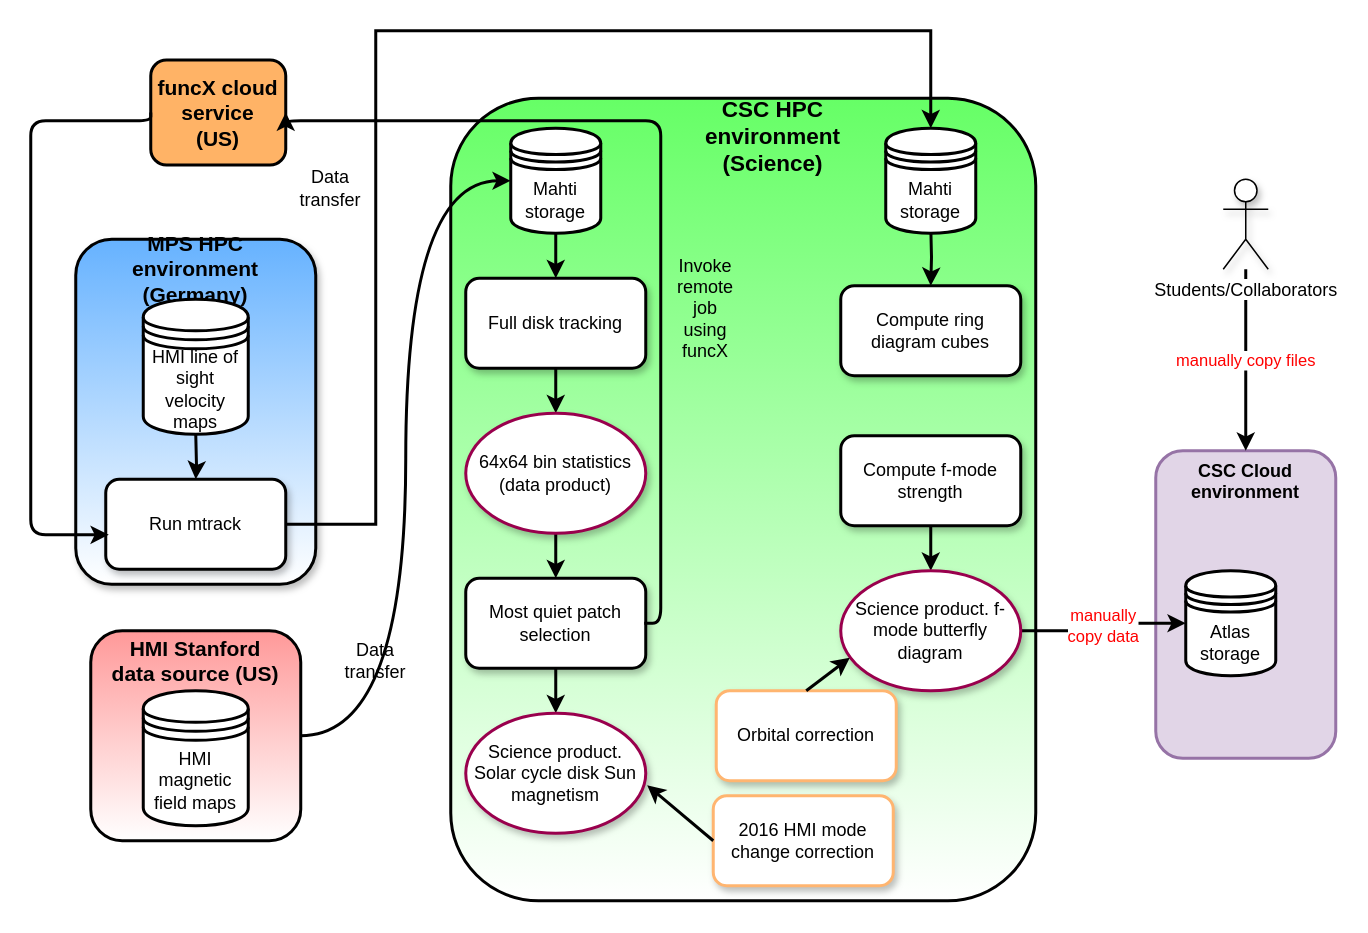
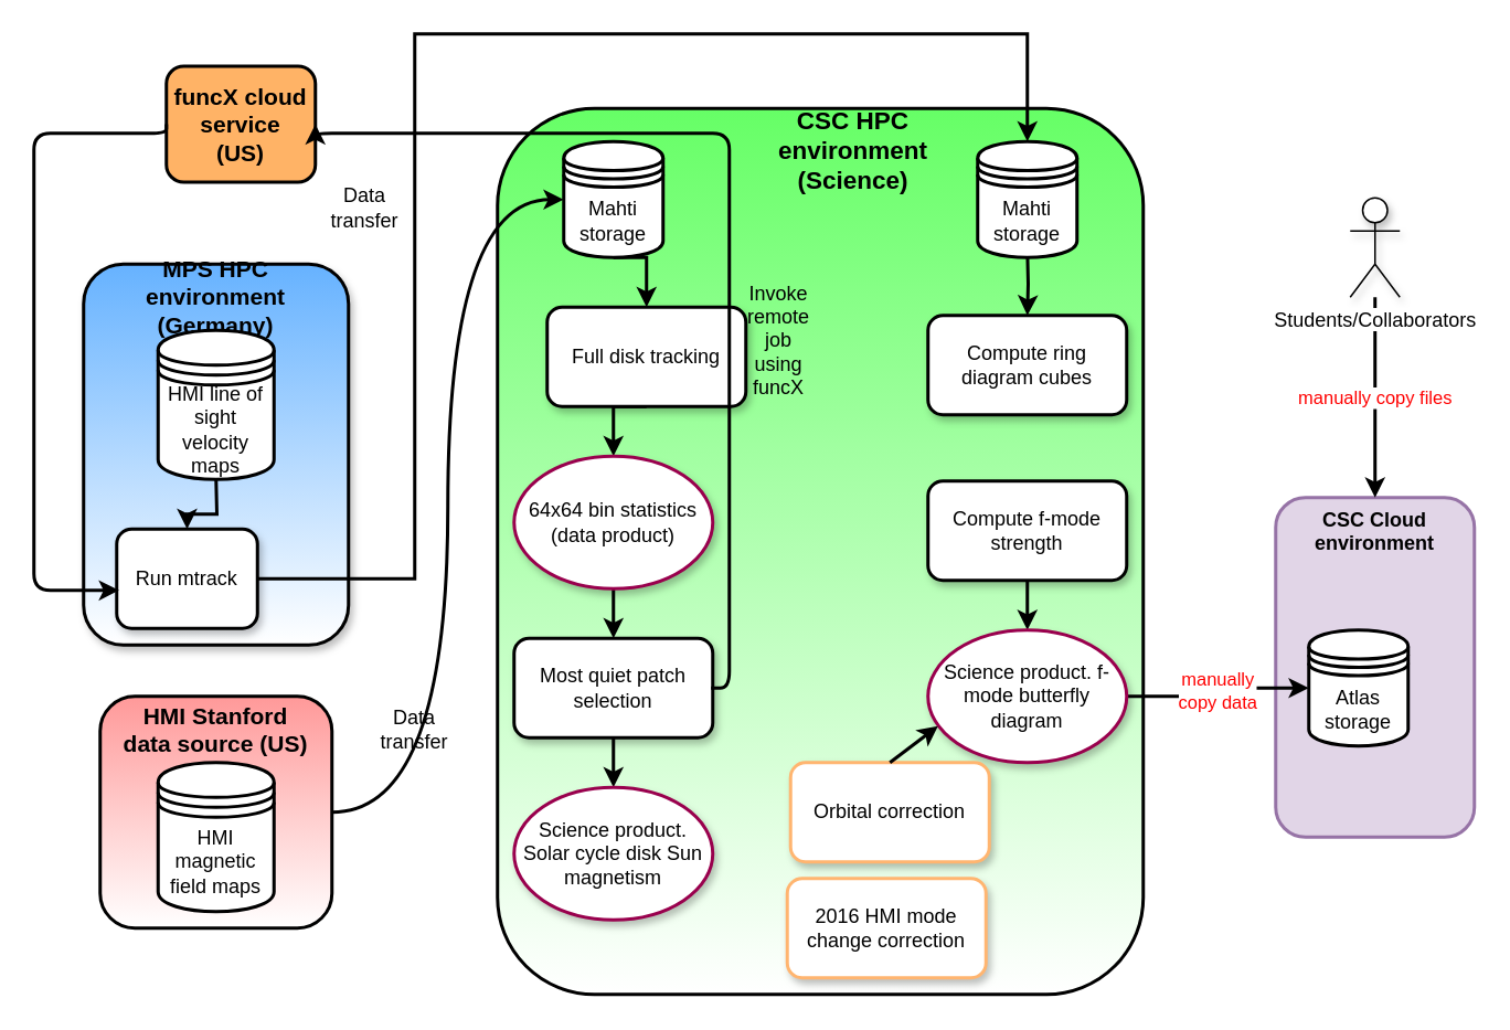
  <mxCell id="0" />
  <mxCell id="1" parent="0" />
  <mxCell id="2" value="&lt;b&gt;CSC Cloud &lt;br&gt;environment&lt;/b&gt;" style="rounded=1;whiteSpace=wrap;html=1;strokeWidth=2;fillColor=#e1d5e7;align=center;strokeColor=#9673a6;verticalAlign=top;" vertex="1" parent="1"><mxGeometry x="770" y="300" width="120" height="205" as="geometry" /></mxCell>
  <mxCell id="3" value="" style="rounded=1;whiteSpace=wrap;html=1;strokeWidth=2;gradientColor=#ffffff;fillColor=#66B2FF;align=right;shadow=1;" parent="1" vertex="1"><mxGeometry x="50" y="159" width="160" height="230" as="geometry" /></mxCell>
  <mxCell id="4" value="" style="rounded=1;whiteSpace=wrap;html=1;strokeWidth=2;fillColor=#66FF66;gradientColor=#ffffff;comic=0;" parent="1" vertex="1"><mxGeometry x="300" y="65" width="390" height="535" as="geometry" /></mxCell>
  <mxCell id="5" value="" style="rounded=1;whiteSpace=wrap;html=1;strokeWidth=2;gradientColor=#ffffff;fillColor=#FF9999;align=right;" parent="1" vertex="1"><mxGeometry x="60" y="420" width="140" height="140" as="geometry" /></mxCell>
  <mxCell id="6" value="" style="edgeStyle=orthogonalEdgeStyle;rounded=0;orthogonalLoop=1;jettySize=auto;html=1;entryX=0;entryY=0.5;entryDx=0;entryDy=0;strokeWidth=2;exitX=1;exitY=0.5;exitDx=0;exitDy=0;curved=1;" parent="1" target="30" edge="1" source="5"><mxGeometry relative="1" as="geometry"><mxPoint x="370" y="-90" as="sourcePoint" /><mxPoint x="370" y="-50" as="targetPoint" /></mxGeometry></mxCell>
  <mxCell id="7" style="edgeStyle=orthogonalEdgeStyle;rounded=0;orthogonalLoop=1;jettySize=auto;html=1;exitX=0.5;exitY=1;exitDx=0;exitDy=0;entryX=0.5;entryY=0;entryDx=0;entryDy=0;strokeWidth=2;" parent="1" target="10" edge="1"><mxGeometry relative="1" as="geometry"><mxPoint x="370" y="155" as="sourcePoint" /></mxGeometry></mxCell>
  <mxCell id="8" value="&lt;div align=&quot;center&quot;&gt;Data transfer&lt;/div&gt;" style="text;html=1;strokeColor=none;fillColor=none;align=center;verticalAlign=middle;whiteSpace=wrap;rounded=0;" parent="1" vertex="1"><mxGeometry x="230" y="430" width="40" height="20" as="geometry" /></mxCell>
  <mxCell id="9" style="edgeStyle=orthogonalEdgeStyle;rounded=0;orthogonalLoop=1;jettySize=auto;html=1;exitX=0.5;exitY=1;exitDx=0;exitDy=0;entryX=0.5;entryY=0;entryDx=0;entryDy=0;strokeWidth=2;" parent="1" source="10" target="12" edge="1"><mxGeometry relative="1" as="geometry" /></mxCell>
- <mxCell id="10" value="Full disk tracking" style="rounded=1;whiteSpace=wrap;html=1;shadow=1;strokeWidth=2;" parent="1" vertex="1"><mxGeometry x="310" y="185" width="120" height="60" as="geometry" /></mxCell>
+ <mxCell id="10" value="Full disk tracking" style="rounded=1;whiteSpace=wrap;html=1;shadow=1;strokeWidth=2;" parent="1" vertex="1"><mxGeometry x="330" y="185" width="120" height="60" as="geometry" /></mxCell>
  <mxCell id="11" style="edgeStyle=orthogonalEdgeStyle;rounded=0;orthogonalLoop=1;jettySize=auto;html=1;entryX=0.5;entryY=0;entryDx=0;entryDy=0;strokeWidth=2;" parent="1" source="12" target="14" edge="1"><mxGeometry relative="1" as="geometry" /></mxCell>
  <mxCell id="12" value="64x64 bin statistics (data product)" style="ellipse;whiteSpace=wrap;html=1;strokeColor=#99004D;shadow=1;strokeWidth=2;" parent="1" vertex="1"><mxGeometry x="310" y="275" width="120" height="80" as="geometry" /></mxCell>
  <mxCell id="13" value="" style="edgeStyle=orthogonalEdgeStyle;rounded=0;orthogonalLoop=1;jettySize=auto;html=1;strokeWidth=2;" parent="1" source="14" target="15" edge="1"><mxGeometry relative="1" as="geometry" /></mxCell>
  <mxCell id="14" value="Most quiet patch selection" style="rounded=1;whiteSpace=wrap;html=1;shadow=1;strokeWidth=2;" parent="1" vertex="1"><mxGeometry x="310" y="385" width="120" height="60" as="geometry" /></mxCell>
  <mxCell id="15" value="Science product. Solar cycle disk Sun magnetism" style="ellipse;whiteSpace=wrap;html=1;shadow=1;strokeColor=#99004D;strokeWidth=2;" parent="1" vertex="1"><mxGeometry x="310" y="475" width="120" height="80" as="geometry" /></mxCell>
  <mxCell id="16" value="" style="edgeStyle=orthogonalEdgeStyle;rounded=0;orthogonalLoop=1;jettySize=auto;html=1;strokeWidth=2;" parent="1" target="18" edge="1"><mxGeometry relative="1" as="geometry"><mxPoint x="130" y="289" as="sourcePoint" /></mxGeometry></mxCell>
  <mxCell id="17" value="" style="edgeStyle=orthogonalEdgeStyle;rounded=0;orthogonalLoop=1;jettySize=auto;html=1;strokeWidth=2;entryX=0.5;entryY=0;entryDx=0;entryDy=0;exitX=1;exitY=0.5;exitDx=0;exitDy=0;" parent="1" source="18" target="29" edge="1"><mxGeometry relative="1" as="geometry"><mxPoint x="620" y="60" as="targetPoint" /><Array as="points"><mxPoint x="250" y="349" /><mxPoint x="250" y="20" /><mxPoint x="620" y="20" /></Array></mxGeometry></mxCell>
- <mxCell id="18" value="Run mtrack" style="rounded=1;whiteSpace=wrap;html=1;shadow=1;strokeWidth=2;" parent="1" vertex="1"><mxGeometry x="70" y="319" width="120" height="60" as="geometry" /></mxCell>
+ <mxCell id="18" value="Run mtrack" style="rounded=1;whiteSpace=wrap;html=1;shadow=1;strokeWidth=2;" parent="1" vertex="1"><mxGeometry x="70" y="319" width="85" height="60" as="geometry" /></mxCell>
  <mxCell id="19" value="" style="edgeStyle=orthogonalEdgeStyle;rounded=0;orthogonalLoop=1;jettySize=auto;html=1;strokeWidth=2;" parent="1" target="21" edge="1"><mxGeometry relative="1" as="geometry"><mxPoint x="620" y="150" as="sourcePoint" /></mxGeometry></mxCell>
  <mxCell id="20" value="&lt;div align=&quot;center&quot;&gt;Data transfer&lt;/div&gt;" style="text;html=1;strokeColor=none;fillColor=none;align=center;verticalAlign=middle;whiteSpace=wrap;rounded=0;" parent="1" vertex="1"><mxGeometry x="200" y="114.5" width="40" height="20" as="geometry" /></mxCell>
  <mxCell id="21" value="Compute ring diagram cubes" style="rounded=1;whiteSpace=wrap;html=1;shadow=1;strokeWidth=2;" parent="1" vertex="1"><mxGeometry x="560" y="190" width="120" height="60" as="geometry" /></mxCell>
  <mxCell id="22" value="" style="edgeStyle=orthogonalEdgeStyle;rounded=0;orthogonalLoop=1;jettySize=auto;html=1;strokeWidth=2;" parent="1" source="23" target="25" edge="1"><mxGeometry relative="1" as="geometry" /></mxCell>
  <mxCell id="23" value="Compute f-mode strength" style="rounded=1;whiteSpace=wrap;html=1;shadow=1;strokeWidth=2;" parent="1" vertex="1"><mxGeometry x="560" y="290" width="120" height="60" as="geometry" /></mxCell>
  <mxCell id="24" value="&lt;font color=&quot;#ff0000&quot;&gt;manually &lt;br&gt;copy data&lt;/font&gt;" style="edgeStyle=orthogonalEdgeStyle;rounded=0;orthogonalLoop=1;jettySize=auto;html=1;strokeWidth=2;endArrow=classic;endFill=1;" edge="1" parent="1" source="25" target="41"><mxGeometry relative="1" as="geometry" /></mxCell>
  <mxCell id="25" value="Science product. f-mode butterfly diagram" style="ellipse;whiteSpace=wrap;html=1;strokeColor=#99004D;shadow=1;strokeWidth=2;" parent="1" vertex="1"><mxGeometry x="560" y="380" width="120" height="80" as="geometry" /></mxCell>
  <mxCell id="26" value="2016 HMI mode change correction" style="rounded=1;whiteSpace=wrap;html=1;strokeColor=#FFB570;shadow=1;strokeWidth=2;" parent="1" vertex="1"><mxGeometry x="475" y="530" width="120" height="60" as="geometry" /></mxCell>
  <mxCell id="27" value="Invoke remote job using funcX" style="text;html=1;strokeColor=none;fillColor=none;align=center;verticalAlign=middle;whiteSpace=wrap;rounded=0;shadow=1;direction=south;" parent="1" vertex="1"><mxGeometry x="460" y="185" width="20" height="40" as="geometry" /></mxCell>
  <mxCell id="28" value="Orbital correction" style="rounded=1;whiteSpace=wrap;html=1;shadow=1;strokeColor=#FFB570;strokeWidth=2;" parent="1" vertex="1"><mxGeometry x="477" y="460" width="120" height="60" as="geometry" /></mxCell>
  <mxCell id="29" value="Mahti storage" style="shape=datastore;whiteSpace=wrap;html=1;rounded=1;comic=0;strokeWidth=2;fillColor=#FFFFFF;gradientColor=none;" parent="1" vertex="1"><mxGeometry x="590" y="85" width="60" height="70" as="geometry" /></mxCell>
  <mxCell id="30" value="Mahti storage" style="shape=datastore;whiteSpace=wrap;html=1;rounded=1;comic=0;strokeWidth=2;fillColor=#FFFFFF;gradientColor=none;" parent="1" vertex="1"><mxGeometry x="340" y="85" width="60" height="70" as="geometry" /></mxCell>
  <mxCell id="31" value="&lt;div style=&quot;font-size: 14px&quot; align=&quot;center&quot;&gt;&lt;font style=&quot;font-size: 14px&quot;&gt;&lt;b&gt;&lt;font style=&quot;font-size: 14px&quot;&gt;HMI Stanford &lt;br&gt;&lt;/font&gt;&lt;/b&gt;&lt;/font&gt;&lt;/div&gt;&lt;div style=&quot;font-size: 14px&quot; align=&quot;center&quot;&gt;&lt;font style=&quot;font-size: 14px&quot;&gt;&lt;b&gt;&lt;font style=&quot;font-size: 14px&quot;&gt;data source (US)&lt;/font&gt;&lt;/b&gt;&lt;/font&gt;&lt;/div&gt;" style="text;html=1;strokeColor=none;fillColor=none;align=center;verticalAlign=middle;whiteSpace=wrap;rounded=0;comic=0;" parent="1" vertex="1"><mxGeometry x="70" y="430" width="120" height="20" as="geometry" /></mxCell>
  <mxCell id="32" value="&lt;font style=&quot;font-size: 14px&quot;&gt;&lt;b&gt;MPS HPC environment (Germany)&lt;/b&gt;&lt;/font&gt;" style="text;html=1;strokeColor=none;fillColor=none;align=center;verticalAlign=middle;whiteSpace=wrap;rounded=0;comic=0;" parent="1" vertex="1"><mxGeometry x="70" y="169" width="120" height="20" as="geometry" /></mxCell>
  <mxCell id="33" value="&lt;div&gt;HMI line of sight velocity maps&lt;/div&gt;" style="shape=datastore;whiteSpace=wrap;html=1;rounded=1;comic=0;strokeWidth=2;fillColor=#FFFFFF;gradientColor=none;" parent="1" vertex="1"><mxGeometry x="95" y="199" width="70" height="90" as="geometry" /></mxCell>
  <mxCell id="34" value="&lt;div&gt;HMI magnetic field maps&lt;/div&gt;" style="shape=datastore;whiteSpace=wrap;html=1;rounded=1;comic=0;strokeWidth=2;fillColor=#FFFFFF;gradientColor=none;" parent="1" vertex="1"><mxGeometry x="95" y="460" width="70" height="90" as="geometry" /></mxCell>
  <mxCell id="35" value="&lt;div style=&quot;font-size: 15px&quot; align=&quot;center&quot;&gt;&lt;b&gt;CSC HPC environment (Science)&lt;/b&gt;&lt;/div&gt;" style="text;html=1;strokeColor=none;fillColor=none;align=center;verticalAlign=middle;whiteSpace=wrap;rounded=0;comic=0;" parent="1" vertex="1"><mxGeometry x="460" y="70" width="110" height="40" as="geometry" /></mxCell>
  <mxCell id="36" value="" style="endArrow=classic;html=1;strokeWidth=2;entryX=0.05;entryY=0.725;entryDx=0;entryDy=0;exitX=0.5;exitY=0;exitDx=0;exitDy=0;entryPerimeter=0;" parent="1" source="28" target="25" edge="1"><mxGeometry width="50" height="50" relative="1" as="geometry"><mxPoint x="750" y="580" as="sourcePoint" /><mxPoint x="800" y="530" as="targetPoint" /></mxGeometry></mxCell>
- <mxCell id="37" value="" style="endArrow=classic;html=1;strokeWidth=2;entryX=1.008;entryY=0.6;entryDx=0;entryDy=0;entryPerimeter=0;exitX=0;exitY=0.5;exitDx=0;exitDy=0;" parent="1" source="26" target="15" edge="1"><mxGeometry width="50" height="50" relative="1" as="geometry"><mxPoint x="270" y="770" as="sourcePoint" /><mxPoint x="320" y="720" as="targetPoint" /></mxGeometry></mxCell>
  <mxCell id="38" value="&lt;font style=&quot;font-size: 14px&quot;&gt;&lt;b&gt;funcX cloud service&lt;br&gt;(US)&lt;br&gt;&lt;/b&gt;&lt;/font&gt;" style="rounded=1;whiteSpace=wrap;html=1;comic=0;strokeWidth=2;fillColor=#FFB366;gradientColor=none;" parent="1" vertex="1"><mxGeometry x="100" y="39.5" width="90" height="70" as="geometry" /></mxCell>
  <mxCell id="39" value="" style="endArrow=classic;html=1;strokeWidth=2;entryX=1;entryY=0.5;entryDx=0;entryDy=0;edgeStyle=orthogonalEdgeStyle;" parent="1" target="38" edge="1"><mxGeometry width="50" height="50" relative="1" as="geometry"><mxPoint x="429" y="415" as="sourcePoint" /><mxPoint x="740" y="150" as="targetPoint" /><Array as="points"><mxPoint x="429" y="415" /><mxPoint x="440" y="415" /><mxPoint x="440" y="80" /></Array></mxGeometry></mxCell>
  <mxCell id="40" value="" style="endArrow=classic;html=1;strokeWidth=2;entryX=0.017;entryY=0.617;entryDx=0;entryDy=0;entryPerimeter=0;edgeStyle=orthogonalEdgeStyle;exitX=0;exitY=0.5;exitDx=0;exitDy=0;" parent="1" source="38" target="18" edge="1"><mxGeometry width="50" height="50" relative="1" as="geometry"><mxPoint x="410" y="-22" as="sourcePoint" /><mxPoint x="830" y="-10" as="targetPoint" /><Array as="points"><mxPoint x="20" y="80" /><mxPoint x="20" y="356" /></Array></mxGeometry></mxCell>
  <mxCell id="41" value="Atlas storage" style="shape=datastore;whiteSpace=wrap;html=1;rounded=1;comic=0;strokeWidth=2;fillColor=#FFFFFF;gradientColor=none;" vertex="1" parent="1"><mxGeometry x="790" y="380" width="60" height="70" as="geometry" /></mxCell>
  <mxCell id="42" value="&lt;font color=&quot;#ff0000&quot;&gt;manually copy files&lt;/font&gt;" style="edgeStyle=orthogonalEdgeStyle;rounded=0;orthogonalLoop=1;jettySize=auto;html=1;strokeWidth=2;" edge="1" parent="1" source="43" target="2"><mxGeometry relative="1" as="geometry" /></mxCell>
  <mxCell id="43" value="Students/Collaborators" style="shape=umlActor;verticalLabelPosition=bottom;labelBackgroundColor=#ffffff;verticalAlign=top;html=1;outlineConnect=0;shadow=1;gradientColor=#ffffff;" vertex="1" parent="1"><mxGeometry x="815" y="119" width="30" height="60" as="geometry" /></mxCell>
